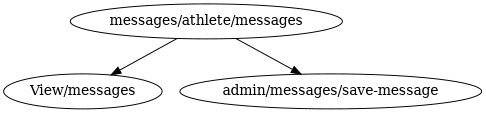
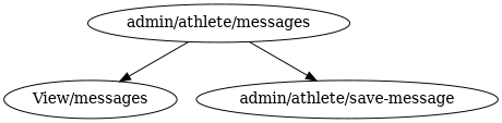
  digraph {
-   "admin/athlete/messages" [label="messages/athlete/messages"]
+   "admin/athlete/messages"
    "View/messages"
-   "admin/athlete/save-message" [label="admin/messages/save-message"]
+   "admin/athlete/save-message"
    "admin/athlete/messages" -> "View/messages"
    "admin/athlete/messages" -> "admin/athlete/save-message"
  }
